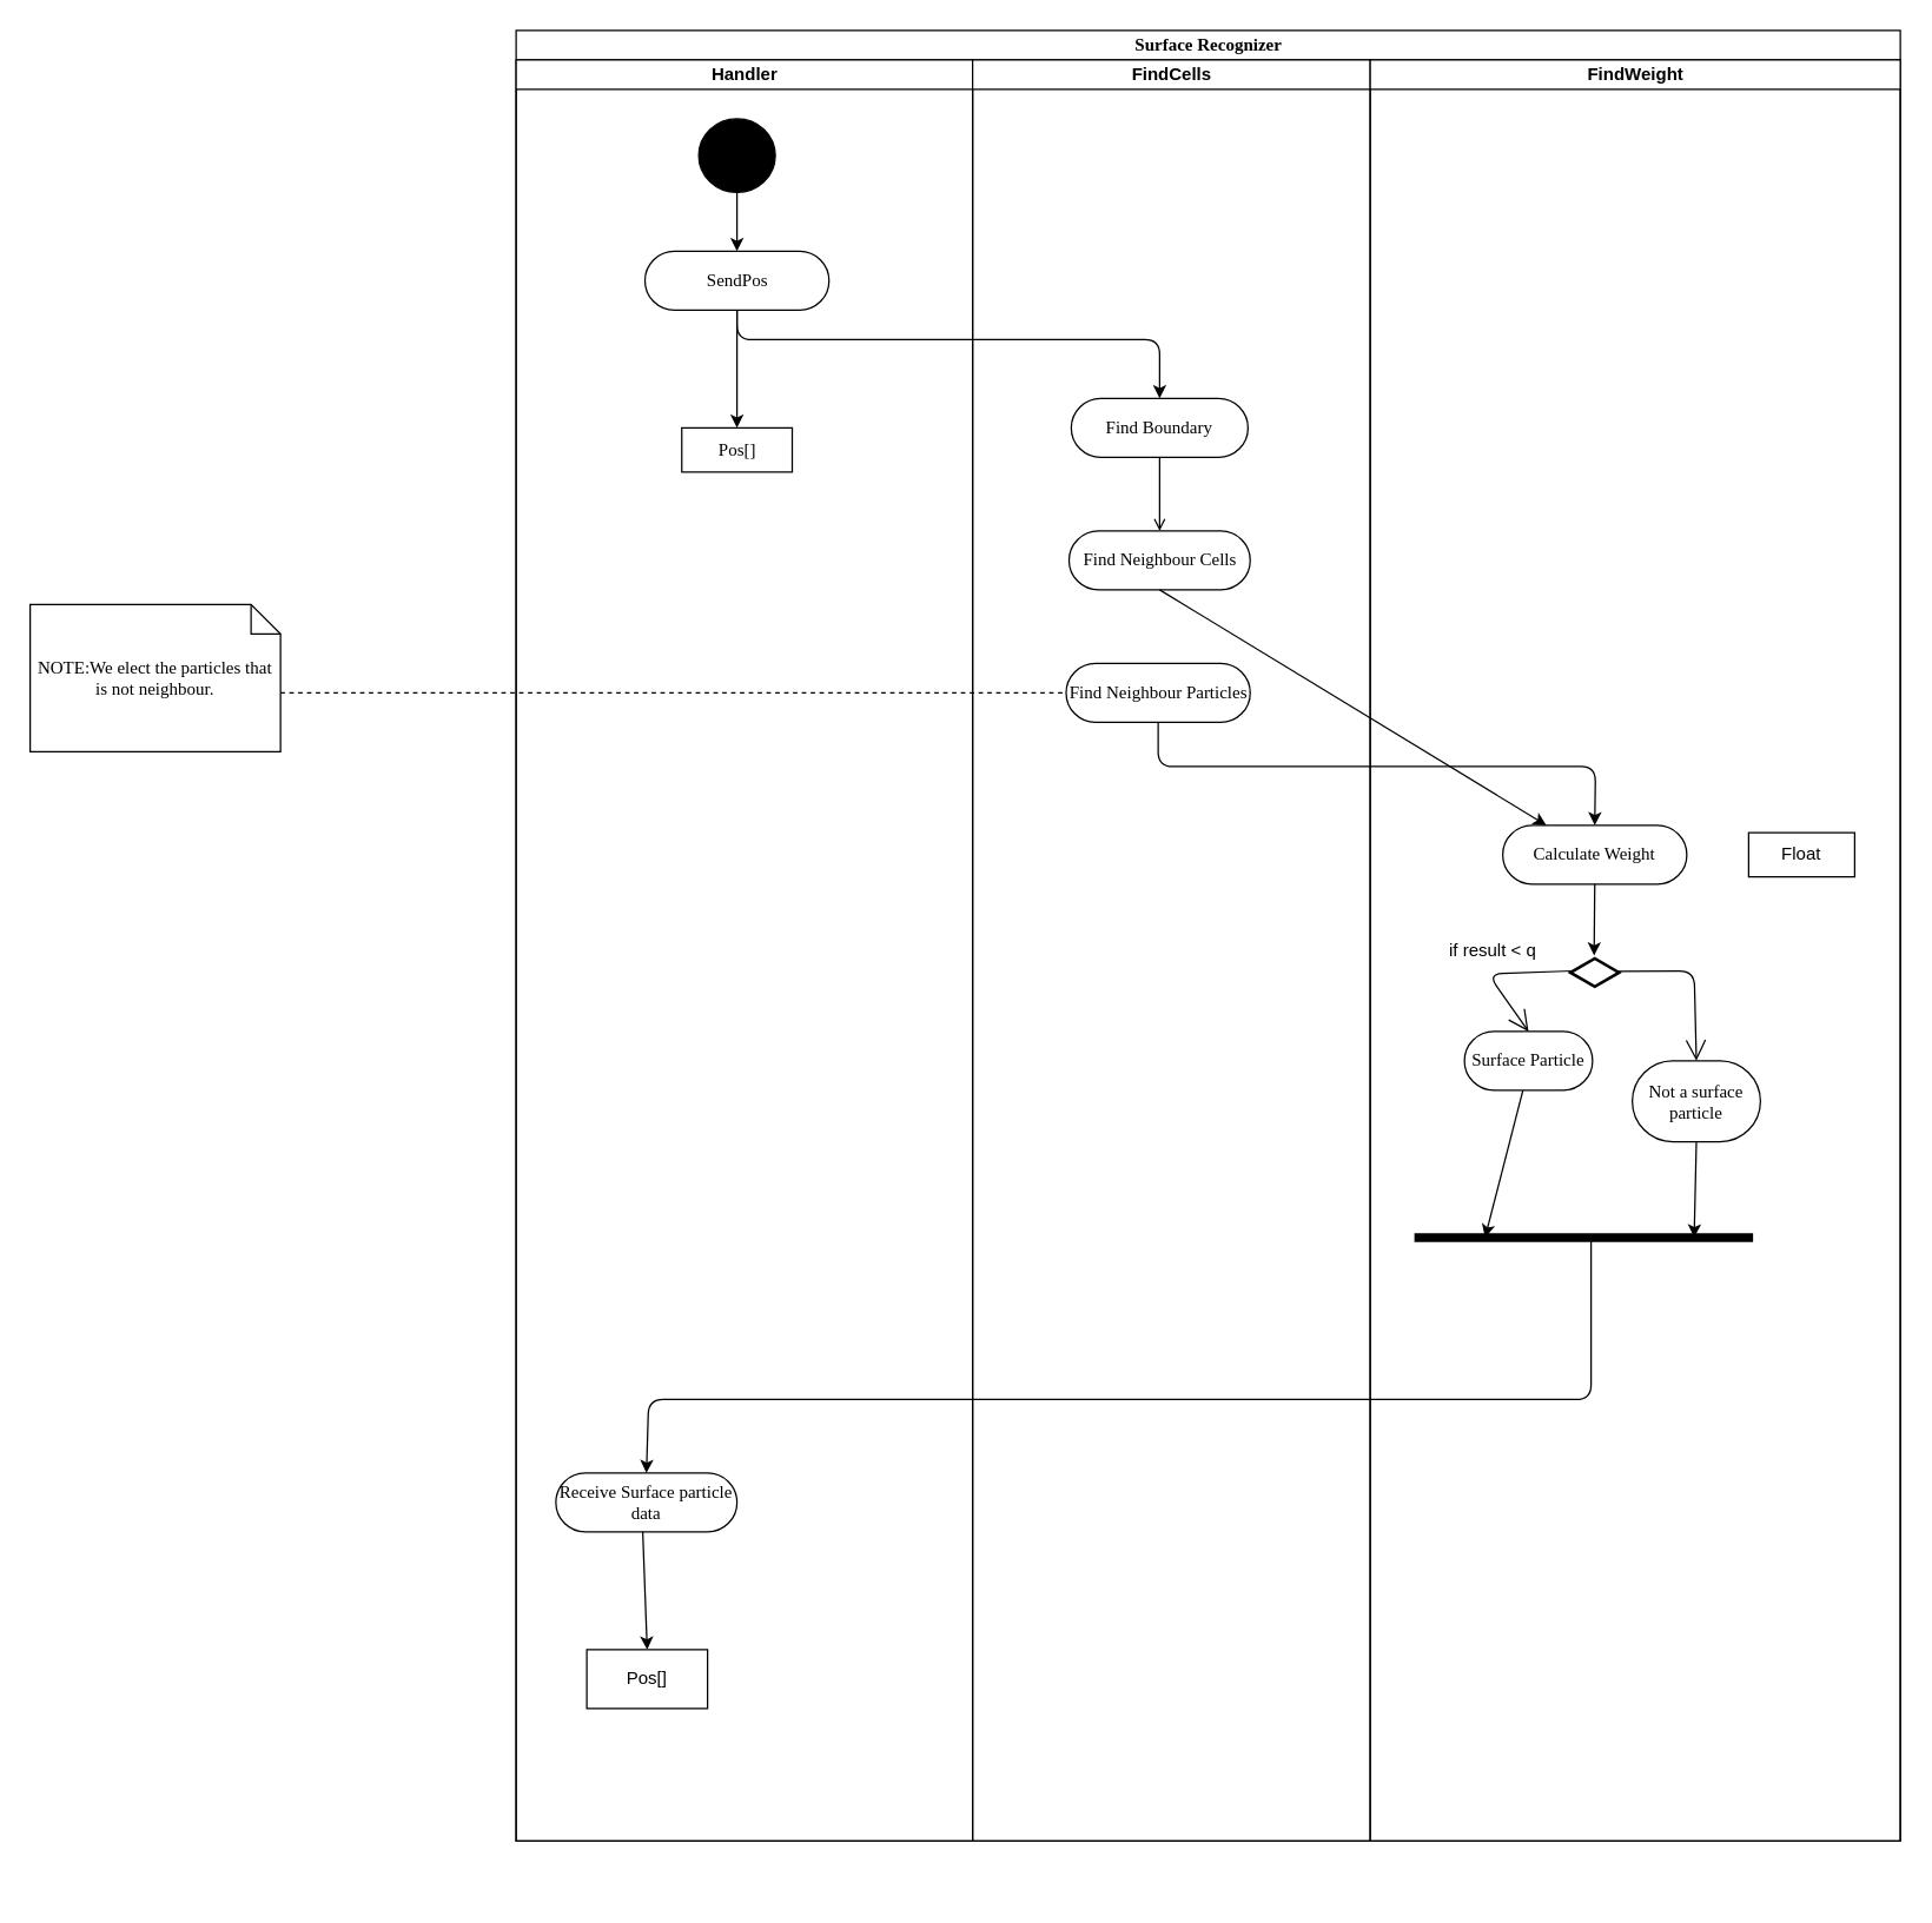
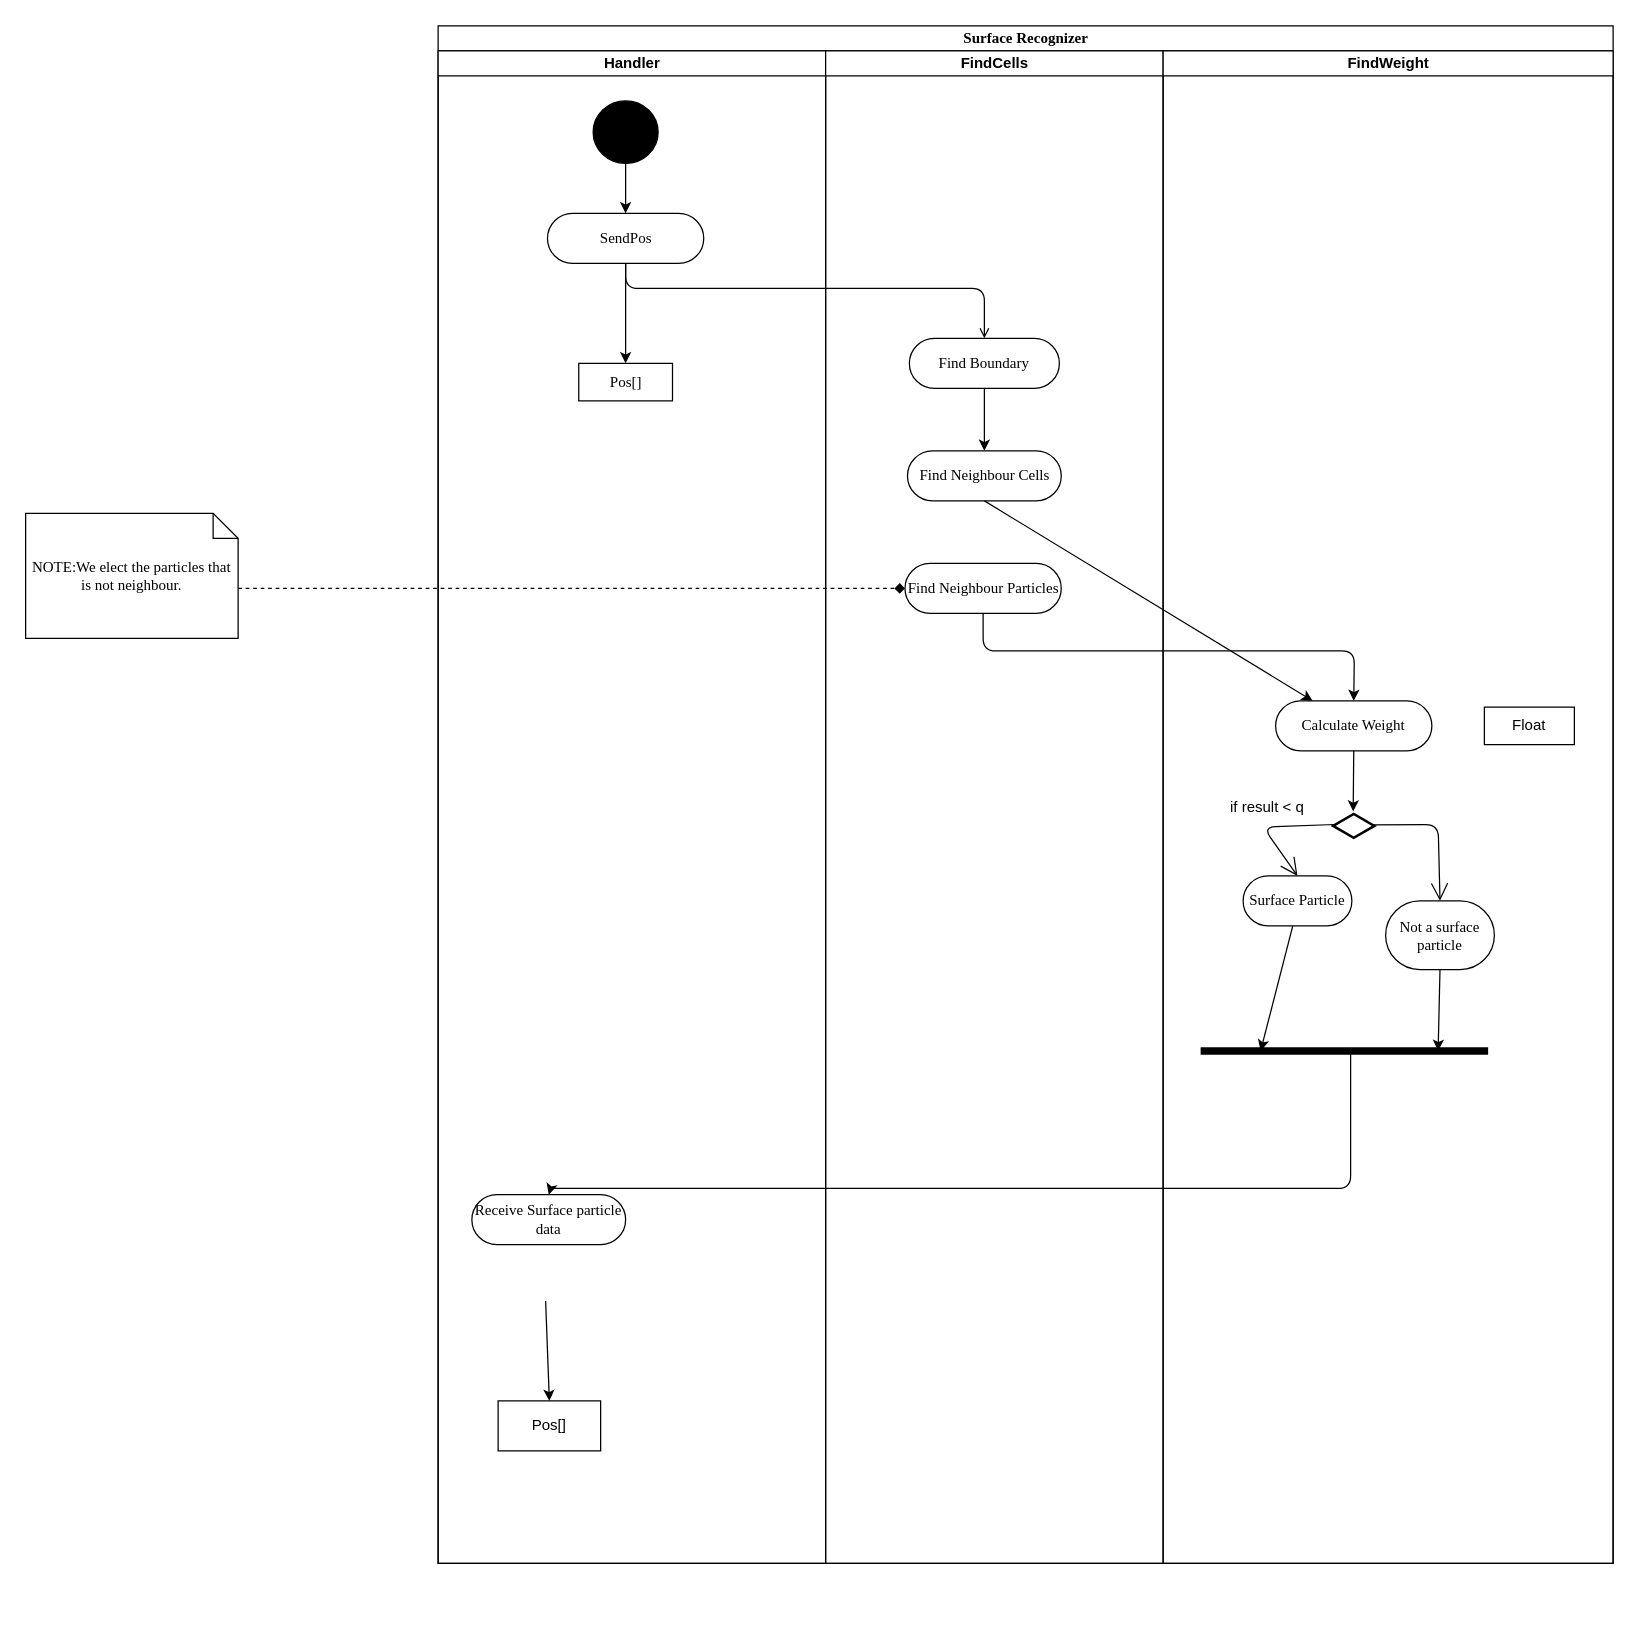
  <mxCell id="0" />
  <mxCell id="1" parent="0" />
  <mxCell id="2" value="Surface Recognizer" style="swimlane;html=1;childLayout=stackLayout;startSize=20;rounded=0;shadow=0;comic=0;labelBackgroundColor=none;strokeWidth=1;fontFamily=Verdana;fontSize=12;align=center;" parent="1" vertex="1"><mxGeometry x="350" y="20" width="940" height="1230" as="geometry"><mxRectangle x="40" y="20" width="60" height="20" as="alternateBounds" /></mxGeometry></mxCell>
  <mxCell id="3" value="Handler" style="swimlane;html=1;startSize=20;" parent="2" vertex="1"><mxGeometry y="20" width="310" height="1210" as="geometry" /></mxCell>
  <mxCell id="4" value="" style="ellipse;whiteSpace=wrap;html=1;rounded=0;shadow=0;comic=0;labelBackgroundColor=none;strokeWidth=1;fillColor=#000000;fontFamily=Verdana;fontSize=12;align=center;" parent="3" vertex="1"><mxGeometry x="124" y="40" width="52" height="50" as="geometry" /></mxCell>
  <mxCell id="5" value="SendPos" style="rounded=1;whiteSpace=wrap;html=1;shadow=0;comic=0;labelBackgroundColor=none;strokeWidth=1;fontFamily=Verdana;fontSize=12;align=center;arcSize=50;" parent="3" vertex="1"><mxGeometry x="87.5" y="130" width="125" height="40" as="geometry" /></mxCell>
  <mxCell id="6" value="Pos[]" style="rounded=0;whiteSpace=wrap;html=1;shadow=0;comic=0;labelBackgroundColor=none;strokeWidth=1;fontFamily=Verdana;fontSize=12;align=center;arcSize=50;" parent="3" vertex="1"><mxGeometry x="112.5" y="250" width="75" height="30" as="geometry" /></mxCell>
  <mxCell id="7" value="" style="endArrow=classic;html=1;entryX=0.5;entryY=0;entryDx=0;entryDy=0;exitX=0.5;exitY=1;exitDx=0;exitDy=0;" edge="1" parent="3" source="4" target="5"><mxGeometry width="50" height="50" relative="1" as="geometry"><mxPoint x="30" y="340" as="sourcePoint" /><mxPoint x="80" y="290" as="targetPoint" /></mxGeometry></mxCell>
- <mxCell id="8" value="Receive Surface particle data" style="rounded=1;whiteSpace=wrap;html=1;shadow=0;comic=0;labelBackgroundColor=none;strokeWidth=1;fontFamily=Verdana;fontSize=12;align=center;arcSize=50;" vertex="1" parent="3"><mxGeometry x="27" y="960" width="123" height="40" as="geometry" /></mxCell>
+ <mxCell id="8" value="Receive Surface particle data" style="rounded=1;whiteSpace=wrap;html=1;shadow=0;comic=0;labelBackgroundColor=none;strokeWidth=1;fontFamily=Verdana;fontSize=12;align=center;arcSize=50;" vertex="1" parent="3"><mxGeometry x="27" y="915" width="123" height="40" as="geometry" /></mxCell>
  <mxCell id="9" value="" style="endArrow=classic;html=1;strokeWidth=1;exitX=0.5;exitY=1;exitDx=0;exitDy=0;entryX=0.5;entryY=0;entryDx=0;entryDy=0;" edge="1" parent="3" source="5" target="6"><mxGeometry width="50" height="50" relative="1" as="geometry"><mxPoint x="110" y="370" as="sourcePoint" /><mxPoint x="160" y="320" as="targetPoint" /></mxGeometry></mxCell>
  <mxCell id="10" value="Pos[]" style="rounded=0;whiteSpace=wrap;html=1;strokeWidth=1;" vertex="1" parent="3"><mxGeometry x="48" y="1080" width="82" height="40" as="geometry" /></mxCell>
  <mxCell id="11" value="" style="endArrow=classic;html=1;strokeWidth=1;entryX=0.5;entryY=0;entryDx=0;entryDy=0;" edge="1" parent="3" target="10"><mxGeometry width="50" height="50" relative="1" as="geometry"><mxPoint x="86" y="1000" as="sourcePoint" /><mxPoint x="240" y="990" as="targetPoint" /></mxGeometry></mxCell>
  <mxCell id="12" value="FindCells" style="swimlane;html=1;startSize=20;" parent="2" vertex="1"><mxGeometry x="310" y="20" width="270" height="1210" as="geometry" /></mxCell>
  <mxCell id="13" value="Find Boundary" style="rounded=1;whiteSpace=wrap;html=1;shadow=0;comic=0;labelBackgroundColor=none;strokeWidth=1;fontFamily=Verdana;fontSize=12;align=center;arcSize=50;" parent="12" vertex="1"><mxGeometry x="67" y="230" width="120" height="40" as="geometry" /></mxCell>
  <mxCell id="14" value="Find Neighbour Cells" style="rounded=1;whiteSpace=wrap;html=1;shadow=0;comic=0;labelBackgroundColor=none;strokeWidth=1;fontFamily=Verdana;fontSize=12;align=center;arcSize=50;" parent="12" vertex="1"><mxGeometry x="65.5" y="320" width="123" height="40" as="geometry" /></mxCell>
  <mxCell id="15" value="Find Neighbour Particles" style="rounded=1;whiteSpace=wrap;html=1;shadow=0;comic=0;labelBackgroundColor=none;strokeWidth=1;fontFamily=Verdana;fontSize=12;align=center;arcSize=50;" vertex="1" parent="12"><mxGeometry x="63.5" y="410" width="125" height="40" as="geometry" /></mxCell>
- <mxCell id="16" value="" style="endArrow=open;html=1;exitX=0.5;exitY=1;exitDx=0;exitDy=0;entryX=0.5;entryY=0;entryDx=0;entryDy=0;" edge="1" parent="12" source="13" target="14"><mxGeometry width="50" height="50" relative="1" as="geometry"><mxPoint x="210" y="330" as="sourcePoint" /><mxPoint x="260" y="280" as="targetPoint" /></mxGeometry></mxCell>
+ <mxCell id="16" value="" style="endArrow=classic;html=1;exitX=0.5;exitY=1;exitDx=0;exitDy=0;entryX=0.5;entryY=0;entryDx=0;entryDy=0;" edge="1" parent="12" source="13" target="14"><mxGeometry width="50" height="50" relative="1" as="geometry"><mxPoint x="210" y="330" as="sourcePoint" /><mxPoint x="260" y="280" as="targetPoint" /></mxGeometry></mxCell>
  <mxCell id="17" value="" style="endArrow=classic;html=1;exitX=0.5;exitY=1;exitDx=0;exitDy=0;" edge="1" parent="12" source="14" target="19"><mxGeometry width="50" height="50" relative="1" as="geometry"><mxPoint x="35.5" y="360" as="sourcePoint" /><mxPoint x="35.5" y="410" as="targetPoint" /></mxGeometry></mxCell>
  <mxCell id="18" value="FindWeight" style="swimlane;html=1;startSize=20;" parent="2" vertex="1"><mxGeometry x="580" y="20" width="360" height="1210" as="geometry" /></mxCell>
  <mxCell id="19" value="Calculate Weight" style="rounded=1;whiteSpace=wrap;html=1;shadow=0;comic=0;labelBackgroundColor=none;strokeWidth=1;fontFamily=Verdana;fontSize=12;align=center;arcSize=50;" vertex="1" parent="18"><mxGeometry x="90" y="520" width="125" height="40" as="geometry" /></mxCell>
  <mxCell id="20" value="" style="html=1;whiteSpace=wrap;aspect=fixed;shape=isoRectangle;strokeWidth=2;" parent="18" vertex="1"><mxGeometry x="136" y="610" width="33" height="20" as="geometry" /></mxCell>
  <mxCell id="21" value="" style="endArrow=open;endFill=1;endSize=12;html=1;exitX=0.934;exitY=0.458;exitDx=0;exitDy=0;exitPerimeter=0;entryX=0.5;entryY=0;entryDx=0;entryDy=0;" parent="18" source="20" edge="1" target="24"><mxGeometry width="160" relative="1" as="geometry"><mxPoint x="253.5" y="640.0" as="sourcePoint" /><mxPoint x="230" y="670" as="targetPoint" /><Array as="points"><mxPoint x="220" y="619" /></Array></mxGeometry></mxCell>
  <mxCell id="22" value="Surface Particle" style="rounded=1;whiteSpace=wrap;html=1;shadow=0;comic=0;labelBackgroundColor=none;strokeWidth=1;fontFamily=Verdana;fontSize=12;align=center;arcSize=50;" parent="18" vertex="1"><mxGeometry x="64" y="660" width="87" height="40" as="geometry" /></mxCell>
  <mxCell id="23" value="" style="endArrow=open;endFill=1;endSize=12;html=1;entryX=0.5;entryY=0;entryDx=0;entryDy=0;exitX=0.045;exitY=0.445;exitDx=0;exitDy=0;exitPerimeter=0;" parent="18" edge="1" target="22" source="20"><mxGeometry width="160" relative="1" as="geometry"><mxPoint x="124.5" y="621" as="sourcePoint" /><mxPoint x="74.5" y="690" as="targetPoint" /><Array as="points"><mxPoint x="80" y="621" /></Array></mxGeometry></mxCell>
  <mxCell id="24" value="Not a surface particle" style="rounded=1;whiteSpace=wrap;html=1;shadow=0;comic=0;labelBackgroundColor=none;strokeWidth=1;fontFamily=Verdana;fontSize=12;align=center;arcSize=50;" parent="18" vertex="1"><mxGeometry x="178" y="680" width="87" height="55" as="geometry" /></mxCell>
  <mxCell id="25" value="if result &amp;lt; q" style="text;html=1;align=center;verticalAlign=middle;resizable=0;points=[];;autosize=1;" parent="18" vertex="1"><mxGeometry x="47.5" y="595" width="70" height="20" as="geometry" /></mxCell>
  <mxCell id="26" value="" style="endArrow=classic;html=1;exitX=0.5;exitY=1;exitDx=0;exitDy=0;entryX=0.486;entryY=-0.079;entryDx=0;entryDy=0;entryPerimeter=0;" edge="1" parent="18" source="19" target="20"><mxGeometry width="50" height="50" relative="1" as="geometry"><mxPoint x="-123" y="380" as="sourcePoint" /><mxPoint x="153" y="601" as="targetPoint" /></mxGeometry></mxCell>
  <mxCell id="27" value="" style="endArrow=classic;html=1;exitX=0.456;exitY=1.005;exitDx=0;exitDy=0;exitPerimeter=0;" edge="1" parent="18" source="22"><mxGeometry width="50" height="50" relative="1" as="geometry"><mxPoint x="140" y="800" as="sourcePoint" /><mxPoint x="78" y="800" as="targetPoint" /></mxGeometry></mxCell>
  <mxCell id="28" value="" style="endArrow=none;html=1;strokeWidth=6;" edge="1" parent="18"><mxGeometry width="50" height="50" relative="1" as="geometry"><mxPoint x="30" y="800" as="sourcePoint" /><mxPoint x="260" y="800" as="targetPoint" /></mxGeometry></mxCell>
  <mxCell id="29" value="" style="endArrow=classic;html=1;exitX=0.5;exitY=1;exitDx=0;exitDy=0;" edge="1" parent="18" source="24"><mxGeometry width="50" height="50" relative="1" as="geometry"><mxPoint x="215.172" y="730.2" as="sourcePoint" /><mxPoint x="220" y="800" as="targetPoint" /></mxGeometry></mxCell>
  <mxCell id="30" value="" style="endArrow=classic;html=1;strokeWidth=1;entryX=0.5;entryY=0;entryDx=0;entryDy=0;" edge="1" parent="18" target="8"><mxGeometry width="50" height="50" relative="1" as="geometry"><mxPoint x="150" y="800" as="sourcePoint" /><mxPoint x="-490" y="980" as="targetPoint" /><Array as="points"><mxPoint x="150" y="910" /><mxPoint x="-490" y="910" /></Array></mxGeometry></mxCell>
  <mxCell id="31" value="Float" style="rounded=0;whiteSpace=wrap;html=1;strokeWidth=1;" vertex="1" parent="18"><mxGeometry x="257" y="525" width="72" height="30" as="geometry" /></mxCell>
- <mxCell id="32" value="" style="endArrow=classic;html=1;exitX=0.5;exitY=1;exitDx=0;exitDy=0;entryX=0.5;entryY=0;entryDx=0;entryDy=0;" edge="1" parent="2" source="5" target="13"><mxGeometry width="50" height="50" relative="1" as="geometry"><mxPoint x="130" y="250" as="sourcePoint" /><mxPoint x="480" y="170" as="targetPoint" /><Array as="points"><mxPoint x="150" y="210" /><mxPoint x="437" y="210" /></Array></mxGeometry></mxCell>
+ <mxCell id="32" value="" style="endArrow=open;html=1;exitX=0.5;exitY=1;exitDx=0;exitDy=0;entryX=0.5;entryY=0;entryDx=0;entryDy=0;" edge="1" parent="2" source="5" target="13"><mxGeometry width="50" height="50" relative="1" as="geometry"><mxPoint x="130" y="250" as="sourcePoint" /><mxPoint x="480" y="170" as="targetPoint" /><Array as="points"><mxPoint x="150" y="210" /><mxPoint x="437" y="210" /></Array></mxGeometry></mxCell>
  <mxCell id="33" value="" style="endArrow=classic;html=1;exitX=0.5;exitY=1;exitDx=0;exitDy=0;entryX=0.5;entryY=0;entryDx=0;entryDy=0;" edge="1" parent="2" source="15" target="19"><mxGeometry width="50" height="50" relative="1" as="geometry"><mxPoint x="447" y="390" as="sourcePoint" /><mxPoint x="446" y="440" as="targetPoint" /><Array as="points"><mxPoint x="436" y="500" /><mxPoint x="733" y="500" /></Array></mxGeometry></mxCell>
  <mxCell id="34" value="NOTE:We elect the particles that is not neighbour." style="shape=note;whiteSpace=wrap;html=1;rounded=0;shadow=0;comic=0;labelBackgroundColor=none;strokeWidth=1;fontFamily=Verdana;fontSize=12;align=center;size=20;" parent="1" vertex="1"><mxGeometry x="20" y="410" width="170" height="100" as="geometry" /></mxCell>
  <mxCell id="35" value="" style="text;strokeColor=none;fillColor=none;align=left;verticalAlign=middle;spacingTop=-1;spacingLeft=4;spacingRight=4;rotatable=0;labelPosition=right;points=[];portConstraint=eastwest;" parent="1" vertex="1"><mxGeometry x="60" y="1270" width="20" height="14" as="geometry" /></mxCell>
- <mxCell id="36" value="" style="endArrow=none;dashed=1;html=1;entryX=0;entryY=0.5;entryDx=0;entryDy=0;exitX=0;exitY=0;exitDx=170;exitDy=60;exitPerimeter=0;" edge="1" parent="1" source="34" target="15"><mxGeometry width="50" height="50" relative="1" as="geometry"><mxPoint x="150" y="590" as="sourcePoint" /><mxPoint x="200" y="540" as="targetPoint" /></mxGeometry></mxCell>
+ <mxCell id="36" value="" style="endArrow=diamond;dashed=1;html=1;entryX=0;entryY=0.5;entryDx=0;entryDy=0;exitX=0;exitY=0;exitDx=170;exitDy=60;exitPerimeter=0;" edge="1" parent="1" source="34" target="15"><mxGeometry width="50" height="50" relative="1" as="geometry"><mxPoint x="150" y="590" as="sourcePoint" /><mxPoint x="200" y="540" as="targetPoint" /></mxGeometry></mxCell>
